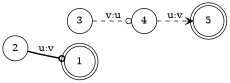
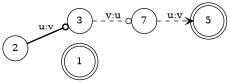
  digraph {
    nodesep=0.25
    rankdir=LR
    ranksep=0.4
    node [fontsize=14 shape=circle style=solid]
    edge [arrowhead=odot fontsize=14 style=dashed]
    n1 [label=2]
    n2 [label=3]
-   n3 [label=4]
+   n3 [label=7]
    n4 [label=1 shape=doublecircle]
    n5 [label=5 shape=doublecircle]
-   n1 -> n4 [label="u:v" style=bold]
+   n1 -> n2 [label="u:v" style=bold]
    n2 -> n3 [label="v:u"]
    n3 -> n5 [arrowhead=vee label="u:v"]
  }
